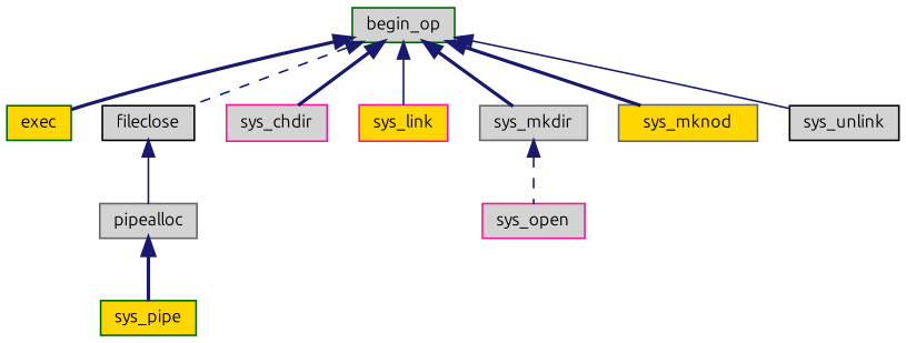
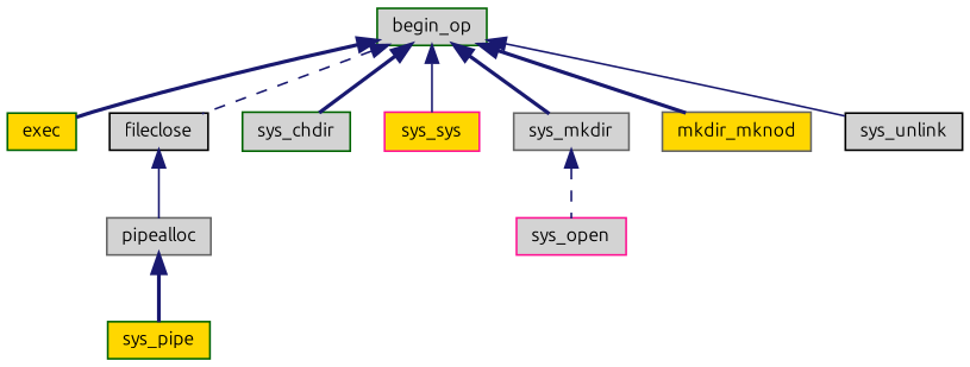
  digraph {
    fontname=Ubuntu
    rankdir=TB
    node [color=darkgreen fillcolor=lightgrey fontname=Ubuntu fontsize=10 shape=record style=filled]
    edge [color=midnightblue dir=back fontname=Ubuntu fontsize=10 labelfontname=Helvetica labelfontsize=10 style=bold]
    n1 [fontcolor=black height=0.2 label=begin_op width=0.4]
    n2 [fillcolor=gold height=0.2 label=exec width=0.4]
    n3 [color=black height=0.2 label=fileclose width=0.4]
-   n4 [color=deeppink height=0.2 label=sys_chdir width=0.4]
-   n5 [color=deeppink fillcolor=gold height=0.2 label=sys_link width=0.4]
+   n4 [height=0.2 label=sys_chdir width=0.4]
+   n5 [color=deeppink fillcolor=gold height=0.2 label=sys_sys width=0.4]
    n6 [color=gray40 height=0.2 label=sys_mkdir width=0.4]
-   n7 [color=gray40 fillcolor=gold height=0.2 label=sys_mknod width=0.4]
+   n7 [color=gray40 fillcolor=gold height=0.2 label=mkdir_mknod width=0.4]
    n8 [color=black height=0.2 label=sys_unlink width=0.4]
    n9 [color=gray40 height=0.2 label=pipealloc width=0.4]
    n10 [color=deeppink height=0.2 label=sys_open width=0.4]
    n11 [fillcolor=gold height=0.2 label=sys_pipe width=0.4]
    n1 -> n2
    n1 -> n3 [style=dashed]
    n1 -> n4
    n1 -> n5 [style=solid]
    n1 -> n6
    n1 -> n7
    n1 -> n8 [style=solid]
    n3 -> n9 [style=solid]
    n6 -> n10 [style=dashed]
    n9 -> n11
  }
